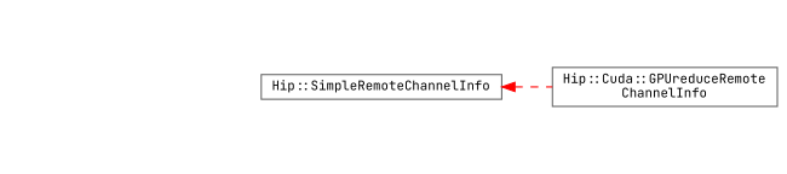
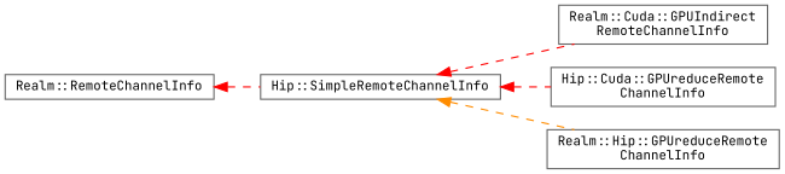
  digraph {
    fontname="JetBrains Mono"
    rankdir=LR
    node [color=grey40 fillcolor=white fontname="JetBrains Mono" fontsize=10 shape=box style=filled]
    edge [color=red dir=back fontname="JetBrains Mono" fontsize=10 labelfontname=Helvetica labelfontsize=10 style=dashed]
+   n1 [height=0.2 label="Realm::RemoteChannelInfo" width=0.4]
    n2 [height=0.2 label="Hip::SimpleRemoteChannelInfo" width=0.4]
+   n3 [height=0.2 label="Realm::Cuda::GPUIndirect\lRemoteChannelInfo" width=0.4]
    n4 [height=0.2 label="Hip::Cuda::GPUreduceRemote\lChannelInfo" width=0.4]
+   n5 [height=0.2 label="Realm::Hip::GPUreduceRemote\lChannelInfo" width=0.4]
+   n1 -> n2
+   n2 -> n3
    n2 -> n4
+   n2 -> n5 [color=darkorange]
  }
